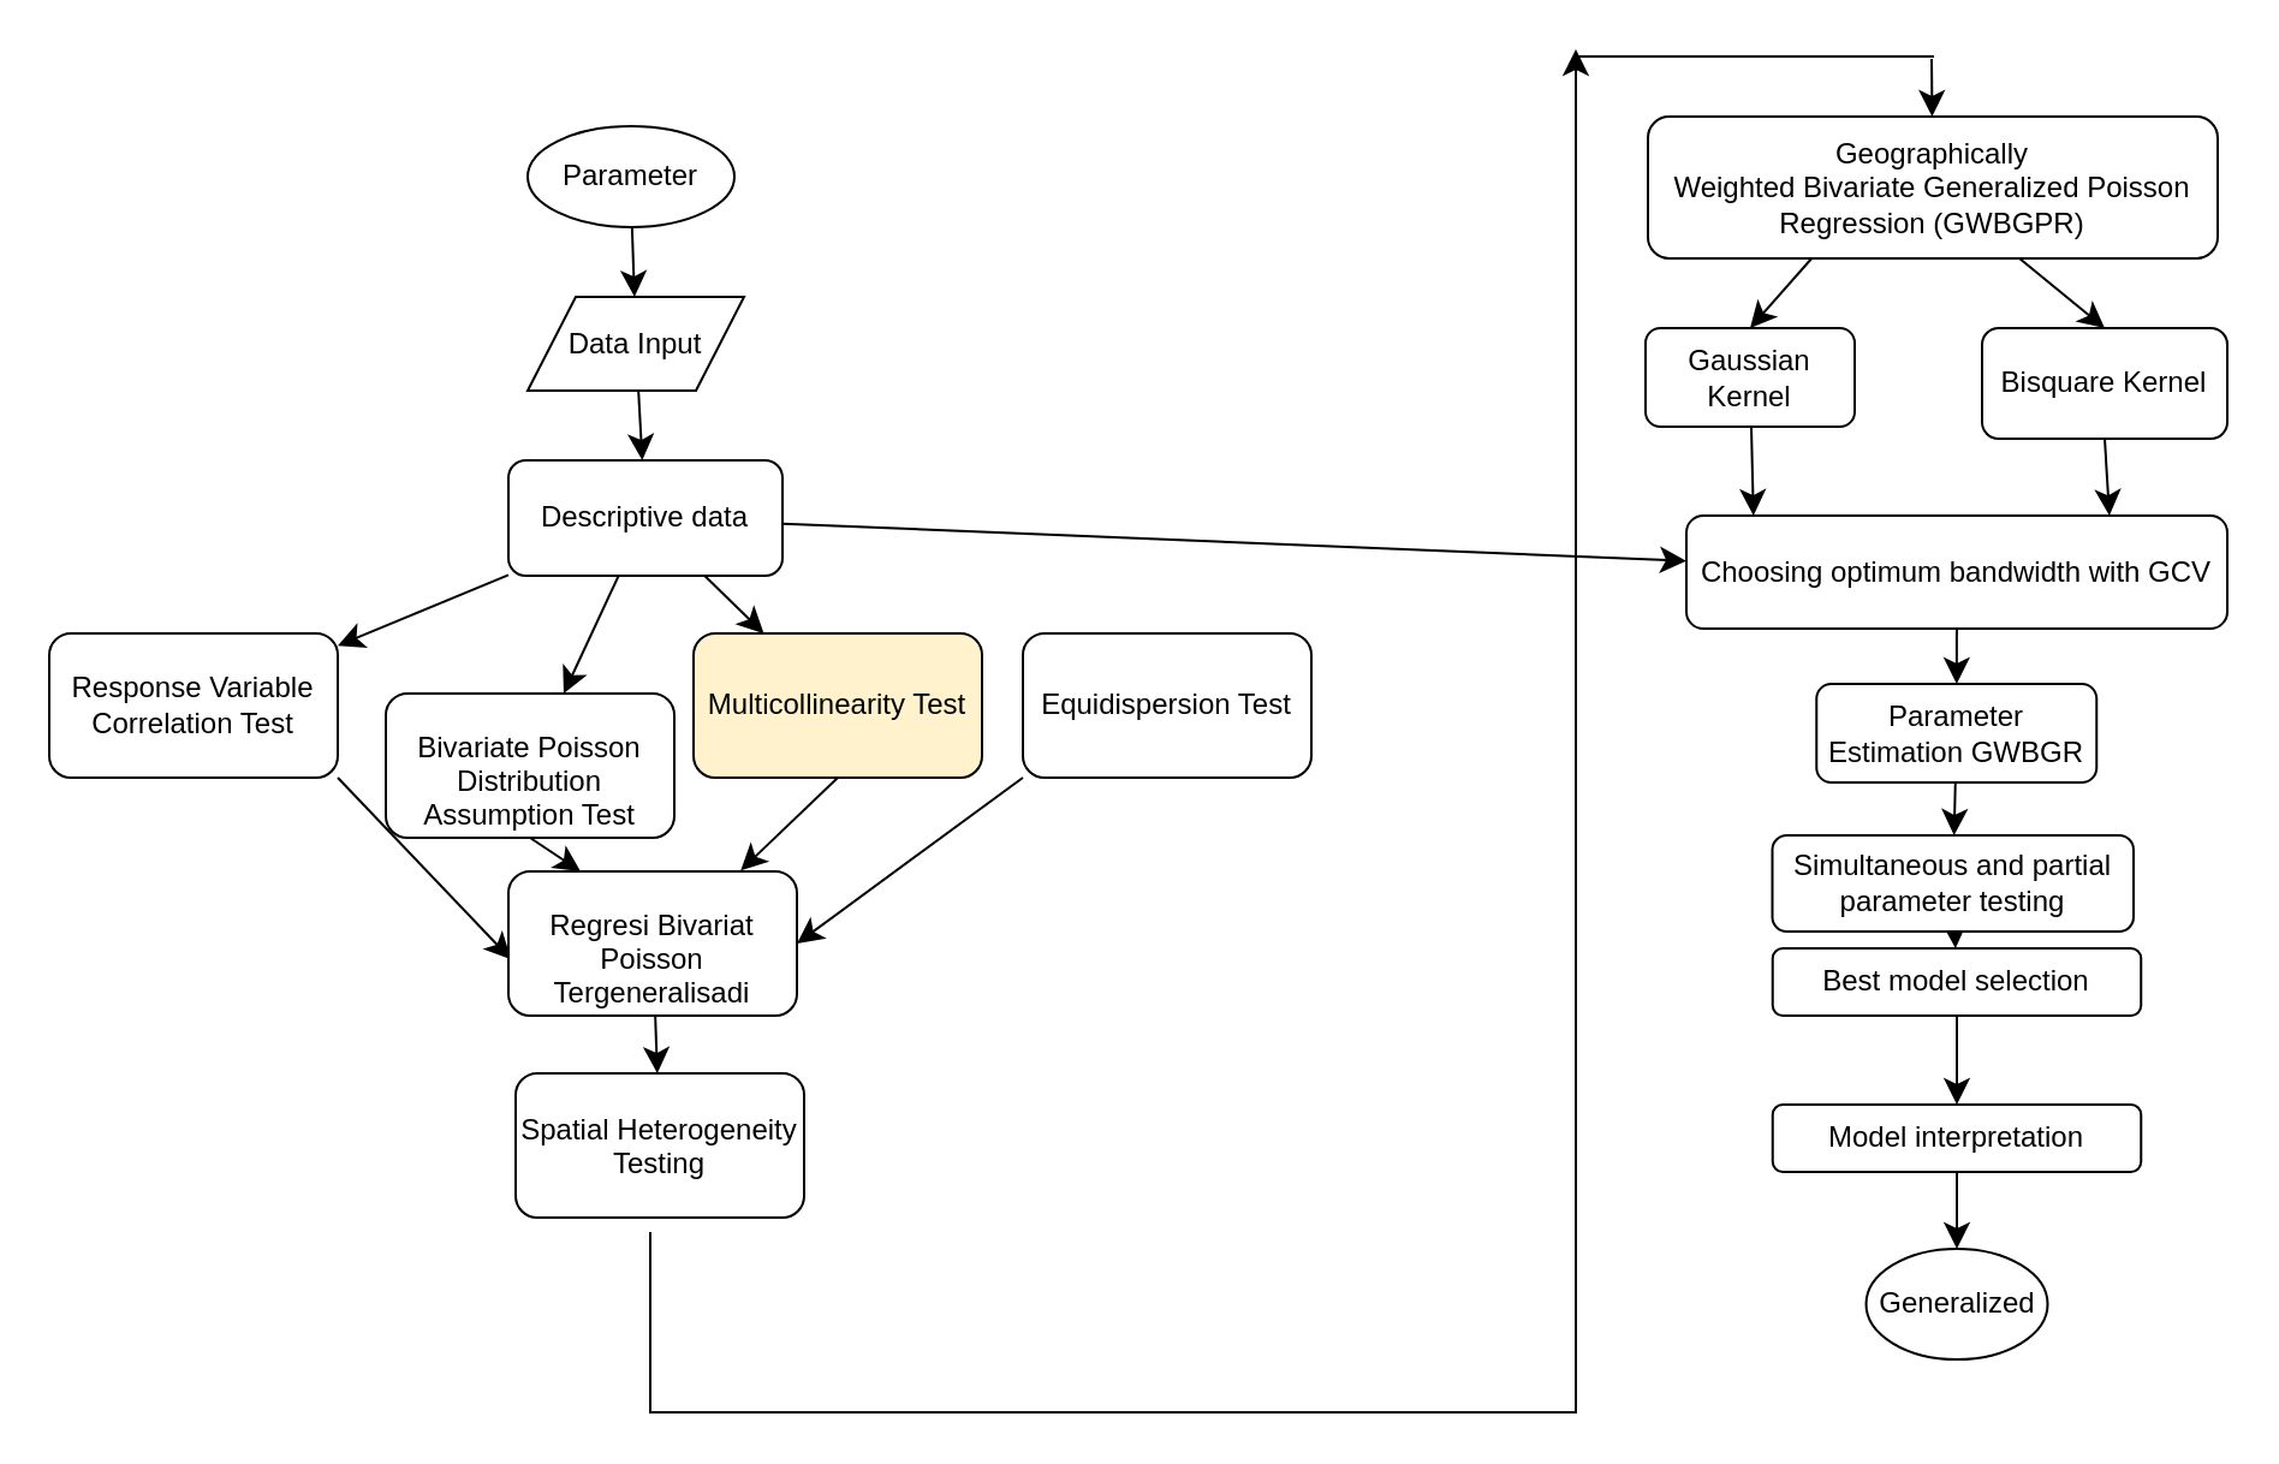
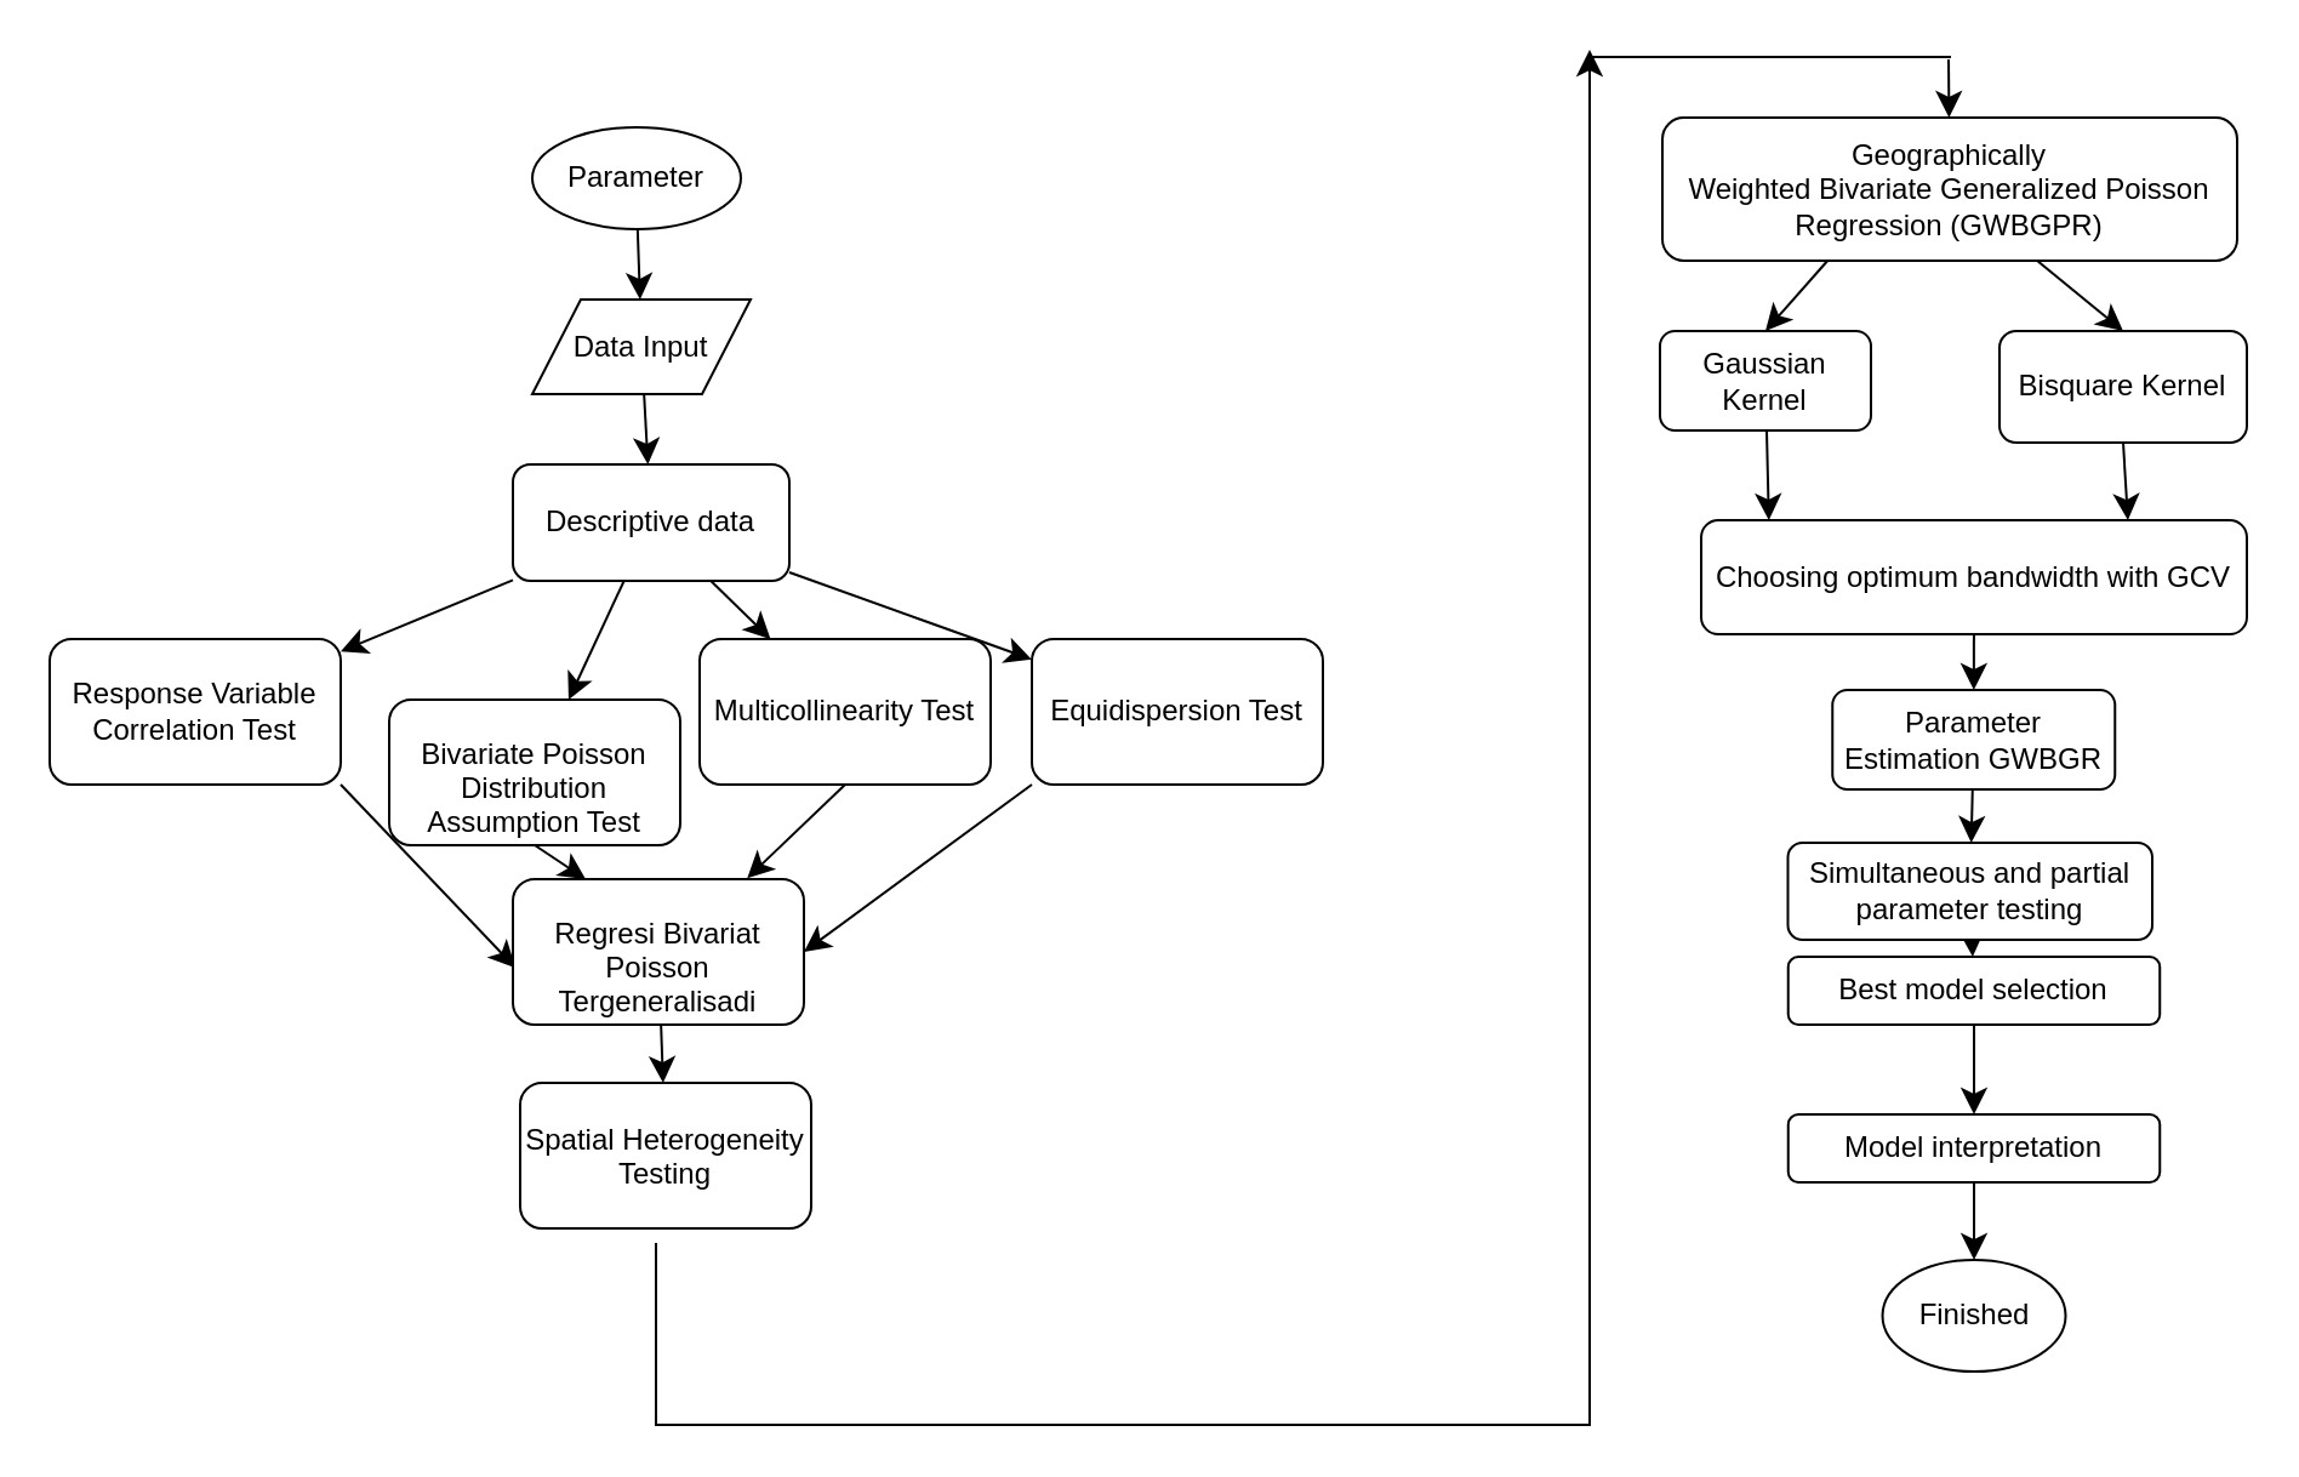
  <mxCell id="0" />
  <mxCell id="1" parent="0" />
  <mxCell id="2" value="" style="edgeStyle=none;curved=1;rounded=0;orthogonalLoop=1;jettySize=auto;html=1;fontSize=12;startSize=8;endSize=8;" parent="1" source="3" target="5" edge="1"><mxGeometry relative="1" as="geometry" /></mxCell>
  <mxCell id="3" value="Parameter" style="ellipse;whiteSpace=wrap;html=1;" parent="1" vertex="1"><mxGeometry x="219" y="52" width="86" height="42" as="geometry" /></mxCell>
  <mxCell id="4" value="" style="edgeStyle=none;curved=1;rounded=0;orthogonalLoop=1;jettySize=auto;html=1;fontSize=12;startSize=8;endSize=8;" parent="1" source="5" target="10" edge="1"><mxGeometry relative="1" as="geometry" /></mxCell>
  <mxCell id="5" value="Data Input" style="shape=parallelogram;perimeter=parallelogramPerimeter;whiteSpace=wrap;html=1;fixedSize=1;" parent="1" vertex="1"><mxGeometry x="219" y="123" width="90" height="39" as="geometry" /></mxCell>
  <mxCell id="6" value="" style="edgeStyle=none;curved=1;rounded=0;orthogonalLoop=1;jettySize=auto;html=1;fontSize=12;startSize=8;endSize=8;" parent="1" source="10" target="12" edge="1"><mxGeometry relative="1" as="geometry" /></mxCell>
  <mxCell id="7" value="" style="edgeStyle=none;curved=1;rounded=0;orthogonalLoop=1;jettySize=auto;html=1;fontSize=12;startSize=8;endSize=8;" parent="1" source="10" target="14" edge="1"><mxGeometry relative="1" as="geometry" /></mxCell>
  <mxCell id="8" value="" style="edgeStyle=none;curved=1;rounded=0;orthogonalLoop=1;jettySize=auto;html=1;fontSize=12;startSize=8;endSize=8;" parent="1" source="10" target="16" edge="1"><mxGeometry relative="1" as="geometry" /></mxCell>
- <mxCell id="9" value="" style="edgeStyle=none;curved=1;rounded=0;orthogonalLoop=1;jettySize=auto;html=1;fontSize=12;startSize=8;endSize=8;" parent="1" source="10" target="31" edge="1"><mxGeometry relative="1" as="geometry" /></mxCell>
+ <mxCell id="9" value="" style="edgeStyle=none;curved=1;rounded=0;orthogonalLoop=1;jettySize=auto;html=1;fontSize=12;startSize=8;endSize=8;" parent="1" source="10" target="21" edge="1"><mxGeometry relative="1" as="geometry" /></mxCell>
  <mxCell id="10" value="Descriptive data" style="rounded=1;whiteSpace=wrap;html=1;" parent="1" vertex="1"><mxGeometry x="211" y="191" width="114" height="48" as="geometry" /></mxCell>
  <mxCell id="11" value="" style="edgeStyle=none;curved=1;rounded=0;orthogonalLoop=1;jettySize=auto;html=1;fontSize=12;startSize=8;endSize=8;exitX=1;exitY=1;exitDx=0;exitDy=0;entryX=0.009;entryY=0.609;entryDx=0;entryDy=0;entryPerimeter=0;" parent="1" source="12" target="18" edge="1"><mxGeometry relative="1" as="geometry"><mxPoint x="210" y="354" as="targetPoint" /></mxGeometry></mxCell>
  <mxCell id="12" value="Response Variable Correlation Test" style="rounded=1;whiteSpace=wrap;html=1;" parent="1" vertex="1"><mxGeometry x="20" y="263" width="120" height="60" as="geometry" /></mxCell>
  <mxCell id="13" value="" style="edgeStyle=none;curved=1;rounded=0;orthogonalLoop=1;jettySize=auto;html=1;fontSize=12;startSize=8;endSize=8;entryX=0.25;entryY=0;entryDx=0;entryDy=0;exitX=0.5;exitY=1;exitDx=0;exitDy=0;" parent="1" source="14" target="18" edge="1"><mxGeometry relative="1" as="geometry" /></mxCell>
  <mxCell id="14" value="&lt;p style=&quot;margin-bottom: 0.0pt; line-height: normal;&quot; align=&quot;center&quot; class=&quot;MsoNormal&quot;&gt;&lt;span lang=&quot;EN-GB&quot;&gt;Bivariate Poisson Distribution Assumption Test&lt;/span&gt;&lt;/p&gt;" style="rounded=1;whiteSpace=wrap;html=1;" parent="1" vertex="1"><mxGeometry x="160" y="288" width="120" height="60" as="geometry" /></mxCell>
  <mxCell id="15" value="" style="edgeStyle=none;curved=1;rounded=0;orthogonalLoop=1;jettySize=auto;html=1;fontSize=12;startSize=8;endSize=8;exitX=0.5;exitY=1;exitDx=0;exitDy=0;entryX=0.805;entryY=-0.006;entryDx=0;entryDy=0;entryPerimeter=0;" parent="1" source="16" target="18" edge="1"><mxGeometry relative="1" as="geometry"><mxPoint x="277" y="360" as="targetPoint" /></mxGeometry></mxCell>
- <mxCell id="16" value="Multicollinearity Test" style="rounded=1;whiteSpace=wrap;html=1;fillColor=#fff2cc;" parent="1" vertex="1"><mxGeometry x="288" y="263" width="120" height="60" as="geometry" /></mxCell>
+ <mxCell id="16" value="Multicollinearity Test" style="rounded=1;whiteSpace=wrap;html=1;" parent="1" vertex="1"><mxGeometry x="288" y="263" width="120" height="60" as="geometry" /></mxCell>
  <mxCell id="17" value="" style="edgeStyle=none;curved=1;rounded=0;orthogonalLoop=1;jettySize=auto;html=1;fontSize=12;startSize=8;endSize=8;" parent="1" source="18" target="19" edge="1"><mxGeometry relative="1" as="geometry" /></mxCell>
  <mxCell id="18" value="&lt;p style=&quot;margin-bottom: 0.0pt; line-height: normal;&quot; align=&quot;center&quot; class=&quot;MsoNormal&quot;&gt;Regresi Bivariat Poisson Tergeneralisadi&lt;br&gt;&lt;/p&gt;" style="rounded=1;whiteSpace=wrap;html=1;" parent="1" vertex="1"><mxGeometry x="211" y="362" width="120" height="60" as="geometry" /></mxCell>
  <mxCell id="19" value="&lt;p style=&quot;line-height: normal;&quot; align=&quot;center&quot; class=&quot;MsoNormal&quot;&gt;&lt;span lang=&quot;EN-GB&quot;&gt;Spatial Heterogeneity Testing&lt;/span&gt;&lt;/p&gt;" style="rounded=1;whiteSpace=wrap;html=1;" parent="1" vertex="1"><mxGeometry x="214" y="446" width="120" height="60" as="geometry" /></mxCell>
  <mxCell id="20" value="" style="edgeStyle=none;curved=1;rounded=0;orthogonalLoop=1;jettySize=auto;html=1;fontSize=12;startSize=8;endSize=8;entryX=1;entryY=0.5;entryDx=0;entryDy=0;exitX=0;exitY=1;exitDx=0;exitDy=0;" parent="1" source="21" target="18" edge="1"><mxGeometry relative="1" as="geometry"><mxPoint x="339" y="372" as="targetPoint" /></mxGeometry></mxCell>
  <mxCell id="21" value="Equidispersion Test" style="rounded=1;whiteSpace=wrap;html=1;" parent="1" vertex="1"><mxGeometry x="425" y="263" width="120" height="60" as="geometry" /></mxCell>
  <mxCell id="22" value="" style="edgeStyle=none;curved=1;rounded=0;orthogonalLoop=1;jettySize=auto;html=1;fontSize=12;startSize=8;endSize=8;" edge="1" parent="1" target="24"><mxGeometry relative="1" as="geometry"><mxPoint x="803" y="24" as="sourcePoint" /></mxGeometry></mxCell>
  <mxCell id="23" value="" style="edgeStyle=none;curved=1;rounded=0;orthogonalLoop=1;jettySize=auto;html=1;fontSize=12;startSize=8;endSize=8;entryX=0.5;entryY=0;entryDx=0;entryDy=0;" edge="1" parent="1" source="24" target="29"><mxGeometry relative="1" as="geometry" /></mxCell>
  <mxCell id="24" value="&lt;p align=&quot;center&quot; class=&quot;MsoNormal&quot;&gt;Geographically Weighted&amp;nbsp;&lt;span style=&quot;background-color: initial;&quot;&gt;Bivariate&lt;/span&gt;&lt;span style=&quot;background-color: initial;&quot;&gt;&amp;nbsp;&lt;/span&gt;&lt;span style=&quot;background-color: initial;&quot;&gt;Generalized Poisson Regression (GWBGPR)&lt;/span&gt;&lt;/p&gt;" style="rounded=1;whiteSpace=wrap;html=1;container=1;" vertex="1" parent="1"><mxGeometry x="685" y="48" width="237" height="59" as="geometry" /></mxCell>
  <mxCell id="25" value="" style="edgeStyle=none;curved=1;rounded=0;orthogonalLoop=1;jettySize=auto;html=1;fontSize=12;startSize=8;endSize=8;entryX=0.124;entryY=0;entryDx=0;entryDy=0;entryPerimeter=0;" edge="1" parent="1" source="26" target="31"><mxGeometry relative="1" as="geometry"><mxPoint x="740" y="212" as="targetPoint" /></mxGeometry></mxCell>
  <mxCell id="26" value="&lt;p align=&quot;center&quot; class=&quot;MsoNormal&quot;&gt;Gaussian Kernel&lt;/p&gt;" style="rounded=1;whiteSpace=wrap;html=1;" vertex="1" parent="1"><mxGeometry x="684" y="136" width="87" height="41" as="geometry" /></mxCell>
  <mxCell id="27" value="" style="edgeStyle=none;curved=1;rounded=0;orthogonalLoop=1;jettySize=auto;html=1;fontSize=12;startSize=8;endSize=8;entryX=0.5;entryY=0;entryDx=0;entryDy=0;" edge="1" parent="1" target="26"><mxGeometry relative="1" as="geometry"><mxPoint x="753.1" y="107" as="sourcePoint" /><mxPoint x="775.761" y="136" as="targetPoint" /></mxGeometry></mxCell>
  <mxCell id="28" value="" style="edgeStyle=none;curved=1;rounded=0;orthogonalLoop=1;jettySize=auto;html=1;fontSize=12;startSize=8;endSize=8;exitX=0.5;exitY=1;exitDx=0;exitDy=0;entryX=0.782;entryY=0;entryDx=0;entryDy=0;entryPerimeter=0;" edge="1" parent="1" source="29" target="31"><mxGeometry relative="1" as="geometry"><mxPoint x="862.514" y="212" as="targetPoint" /></mxGeometry></mxCell>
  <mxCell id="29" value="&lt;p align=&quot;center&quot; class=&quot;MsoNormal&quot;&gt;Bisquare Kernel&lt;/p&gt;" style="rounded=1;whiteSpace=wrap;html=1;" vertex="1" parent="1"><mxGeometry x="824" y="136" width="102" height="46" as="geometry" /></mxCell>
  <mxCell id="30" value="" style="edgeStyle=none;curved=1;rounded=0;orthogonalLoop=1;jettySize=auto;html=1;fontSize=12;startSize=8;endSize=8;" edge="1" parent="1" source="31" target="33"><mxGeometry relative="1" as="geometry" /></mxCell>
  <mxCell id="31" value="Choosing optimum bandwidth with GCV" style="rounded=1;whiteSpace=wrap;html=1;" vertex="1" parent="1"><mxGeometry x="701" y="214" width="225" height="47" as="geometry" /></mxCell>
  <mxCell id="32" value="" style="edgeStyle=none;curved=1;rounded=0;orthogonalLoop=1;jettySize=auto;html=1;fontSize=12;startSize=8;endSize=8;" edge="1" parent="1" source="33" target="35"><mxGeometry relative="1" as="geometry" /></mxCell>
  <mxCell id="33" value="Parameter Estimation GWBGR" style="whiteSpace=wrap;html=1;rounded=1;" vertex="1" parent="1"><mxGeometry x="755.13" y="284" width="116.5" height="41" as="geometry" /></mxCell>
  <mxCell id="34" value="" style="edgeStyle=none;curved=1;rounded=0;orthogonalLoop=1;jettySize=auto;html=1;fontSize=12;startSize=8;endSize=8;" edge="1" parent="1" source="35" target="37"><mxGeometry relative="1" as="geometry" /></mxCell>
  <mxCell id="35" value="&lt;p align=&quot;center&quot; class=&quot;MsoNormal&quot;&gt;&lt;span lang=&quot;EN-GB&quot;&gt;Simultaneous and partial parameter testing&lt;/span&gt;&lt;/p&gt;" style="whiteSpace=wrap;html=1;rounded=1;" vertex="1" parent="1"><mxGeometry x="736.75" y="347" width="150.25" height="40" as="geometry" /></mxCell>
  <mxCell id="36" value="" style="edgeStyle=none;curved=1;rounded=0;orthogonalLoop=1;jettySize=auto;html=1;fontSize=12;startSize=8;endSize=8;" edge="1" parent="1" source="37" target="39"><mxGeometry relative="1" as="geometry" /></mxCell>
  <mxCell id="37" value="&lt;p align=&quot;center&quot; class=&quot;MsoNormal&quot;&gt;&lt;span lang=&quot;EN-GB&quot;&gt;Best model selection&lt;/span&gt;&lt;/p&gt;" style="whiteSpace=wrap;html=1;rounded=1;" vertex="1" parent="1"><mxGeometry x="736.87" y="394" width="153.25" height="28" as="geometry" /></mxCell>
  <mxCell id="38" value="" style="edgeStyle=none;curved=1;rounded=0;orthogonalLoop=1;jettySize=auto;html=1;fontSize=12;startSize=8;endSize=8;" edge="1" parent="1" source="39" target="40"><mxGeometry relative="1" as="geometry" /></mxCell>
  <mxCell id="39" value="&lt;p align=&quot;center&quot; class=&quot;MsoNormal&quot;&gt;&lt;span lang=&quot;EN-GB&quot;&gt;Model interpretation&lt;/span&gt;&lt;/p&gt;" style="whiteSpace=wrap;html=1;rounded=1;" vertex="1" parent="1"><mxGeometry x="736.88" y="459" width="153.25" height="28" as="geometry" /></mxCell>
- <mxCell id="40" value="Generalized" style="ellipse;whiteSpace=wrap;html=1;rounded=1;" vertex="1" parent="1"><mxGeometry x="775.76" y="519" width="75.5" height="46" as="geometry" /></mxCell>
+ <mxCell id="40" value="Finished" style="ellipse;whiteSpace=wrap;html=1;rounded=1;" vertex="1" parent="1"><mxGeometry x="775.76" y="519" width="75.5" height="46" as="geometry" /></mxCell>
  <mxCell id="41" value="" style="edgeStyle=elbowEdgeStyle;elbow=vertical;endArrow=classic;html=1;curved=0;rounded=0;endSize=8;startSize=8;fontSize=12;" edge="1" parent="1"><mxGeometry width="50" height="50" relative="1" as="geometry"><mxPoint x="270" y="512" as="sourcePoint" /><mxPoint x="655" y="20" as="targetPoint" /><Array as="points"><mxPoint x="312" y="587" /><mxPoint x="573" y="111" /></Array></mxGeometry></mxCell>
  <mxCell id="42" value="" style="endArrow=none;html=1;rounded=0;" edge="1" parent="1"><mxGeometry width="50" height="50" relative="1" as="geometry"><mxPoint x="654" y="23" as="sourcePoint" /><mxPoint x="804" y="23" as="targetPoint" /></mxGeometry></mxCell>
